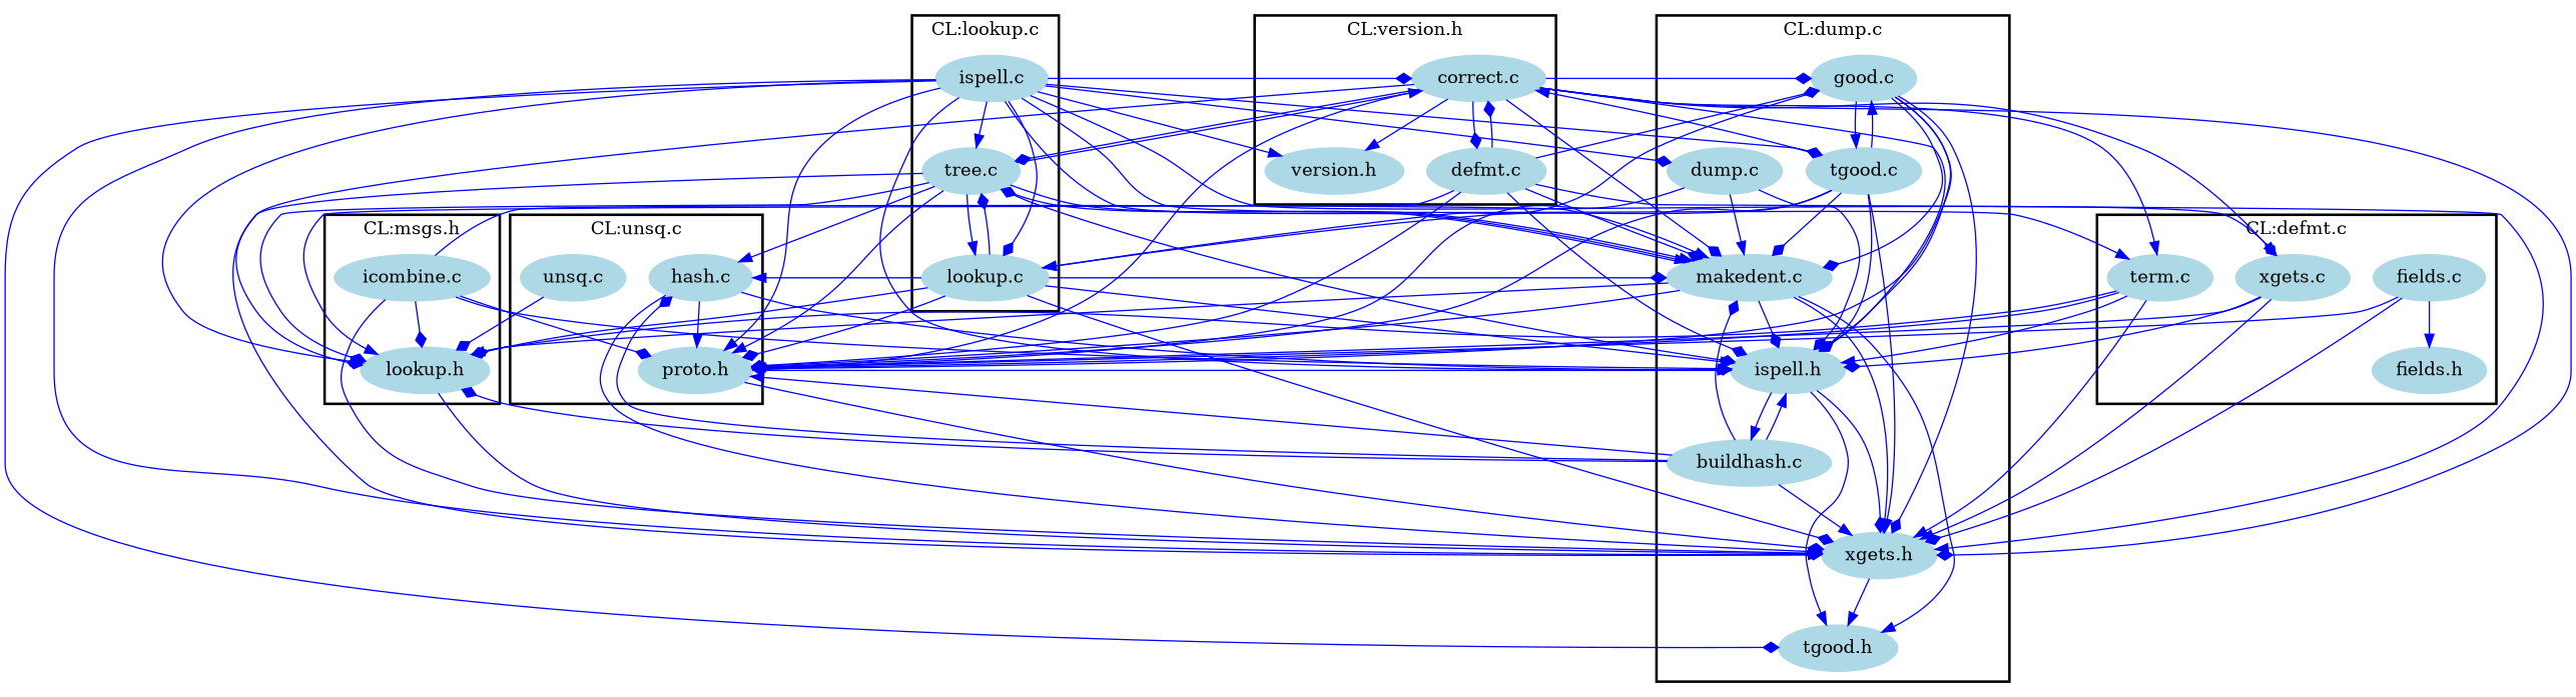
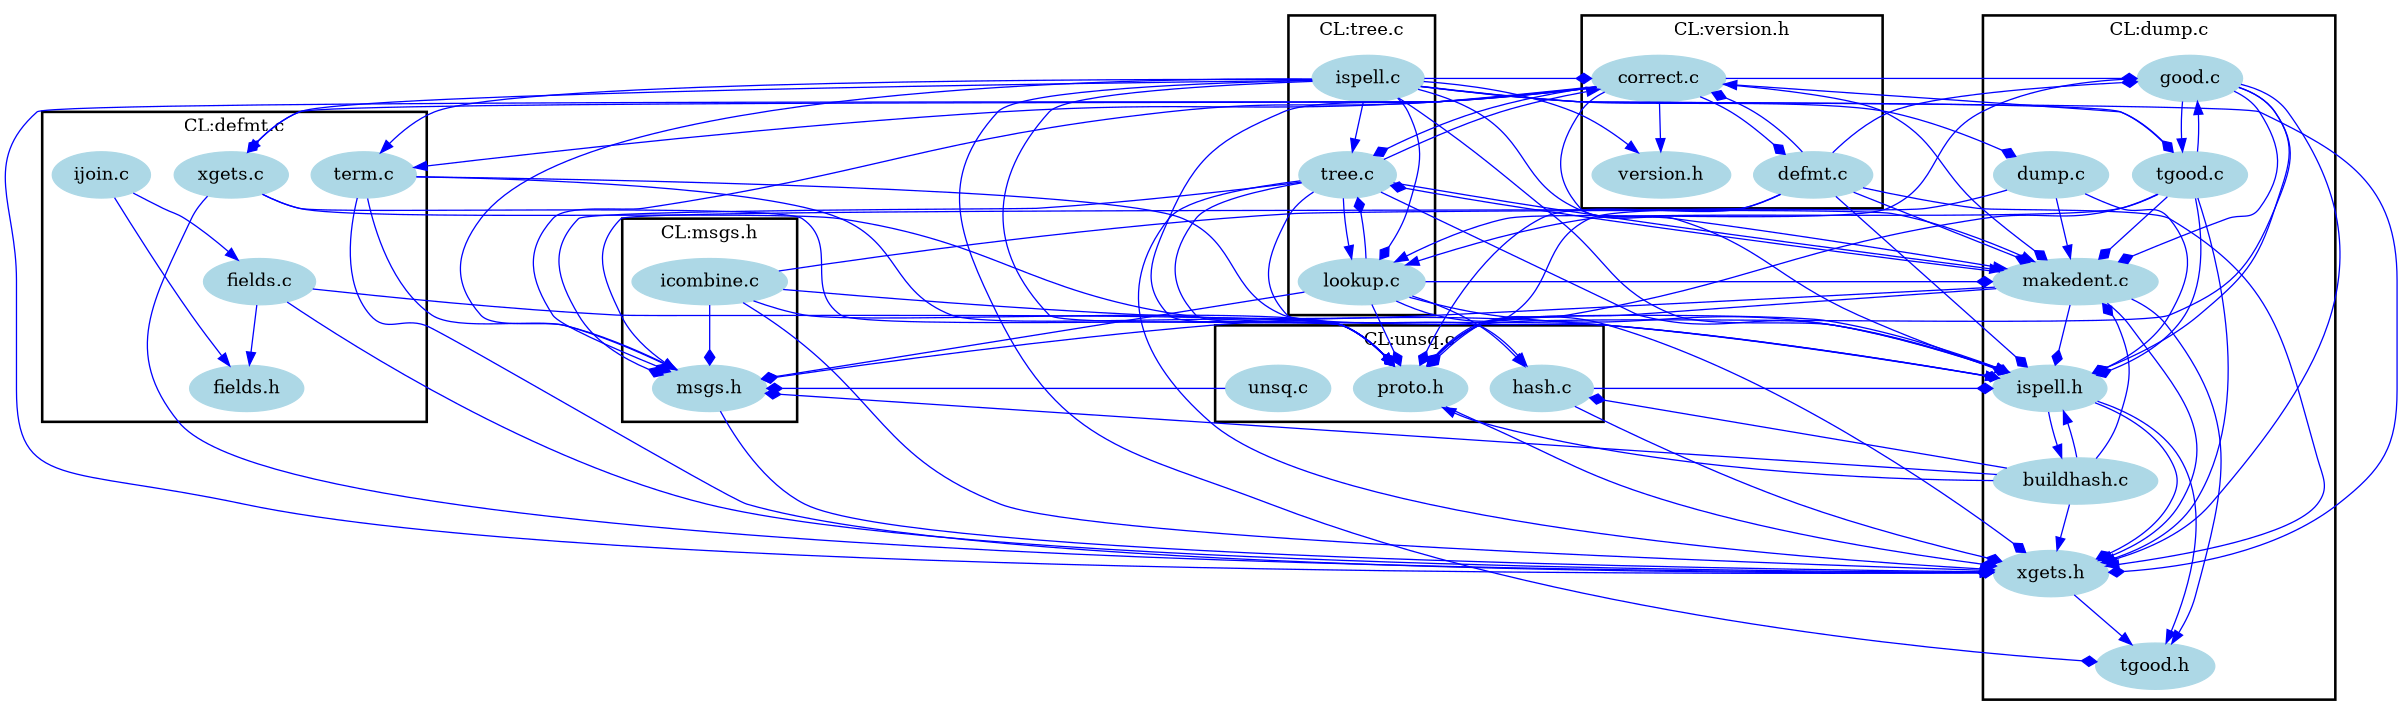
  digraph {
    node [color=lightblue fontcolor=black shape=ellipse style=filled]
    edge [arrowhead=diamond color=blue font=6]
-   n1 [label="lookup.h"]
+   n1 [label="msgs.h"]
    n2 [label="icombine.c"]
    n3 [label="tree.c"]
    n4 [label="ispell.c"]
    n5 [label="lookup.c"]
    n6 [label="version.h"]
    n7 [label="defmt.c"]
    n8 [label="correct.c"]
    n9 [label="dump.c"]
    n10 [label="makedent.c"]
    n11 [label="tgood.h"]
    n12 [label="good.c"]
    n13 [label="tgood.c"]
    n14 [label="ispell.h"]
    n15 [label="xgets.h"]
    n16 [label="buildhash.c"]
    n17 [label="unsq.c"]
    n18 [label="hash.c"]
    n19 [label="proto.h"]
    n20 [label="xgets.c"]
    n21 [label="term.c"]
    n22 [label="fields.c"]
    n23 [label="fields.h"]
+   n24 [label="ijoin.c"]
    subgraph cluster_1 {
      color=black
      label="CL:msgs.h"
      style=bold
      n1
      n2
    }
    subgraph cluster_2 {
      color=black
-     label="CL:lookup.c"
+     label="CL:tree.c"
      style=bold
      n3
      n4
      n5
    }
    subgraph cluster_3 {
      color=black
      label="CL:version.h"
      style=bold
      n6
      n7
      n8
    }
    subgraph cluster_4 {
      color=black
      label="CL:dump.c"
      style=bold
      n9
      n10
      n11
      n12
      n13
      n14
      n15
      n16
    }
    subgraph cluster_5 {
      color=black
      label="CL:unsq.c"
      style=bold
      n17
      n18
      n19
    }
    subgraph cluster_6 {
      color=black
      label="CL:defmt.c"
      style=bold
      n20
      n21
      n22
      n23
+     n24
    }
    n1 -> n15 [arrowhead=normal]
    n2 -> n1
    n2 -> n10 [arrowhead=normal]
    n2 -> n14 [arrowhead=normal]
    n2 -> n15 [arrowhead=normal]
    n2 -> n19
    n3 -> n1
    n3 -> n5 [arrowhead=normal]
    n3 -> n8 [arrowhead=normal]
    n3 -> n10 [arrowhead=normal]
    n3 -> n14
    n3 -> n15 [arrowhead=normal]
    n3 -> n18 [arrowhead=normal]
    n3 -> n19 [arrowhead=normal]
    n4 -> n1 [arrowhead=normal]
    n4 -> n3 [arrowhead=normal]
    n4 -> n5
    n4 -> n6 [arrowhead=normal]
    n4 -> n8
    n4 -> n9
    n4 -> n10 [arrowhead=normal]
    n4 -> n11
    n4 -> n13
    n4 -> n14 [arrowhead=normal]
    n4 -> n15
    n4 -> n19 [arrowhead=normal]
    n4 -> n20 [arrowhead=normal]
    n4 -> n21 [arrowhead=normal]
    n5 -> n1
    n5 -> n3
    n5 -> n10
    n5 -> n14 [arrowhead=normal]
    n5 -> n15
    n5 -> n18 [arrowhead=normal]
    n5 -> n19
    n7 -> n1 [arrowhead=normal]
    n7 -> n8
    n7 -> n10
    n7 -> n12
    n7 -> n14
    n7 -> n15 [arrowhead=normal]
    n7 -> n19
    n8 -> n1
    n8 -> n3
    n8 -> n6 [arrowhead=normal]
    n8 -> n7
    n8 -> n10
    n8 -> n12
    n8 -> n14
    n8 -> n15
    n8 -> n19
    n8 -> n20
    n8 -> n21 [arrowhead=normal]
    n9 -> n10 [arrowhead=normal]
    n9 -> n14
    n9 -> n19
    n10 -> n1
    n10 -> n3
    n10 -> n11 [arrowhead=normal]
    n10 -> n14
    n10 -> n15 [arrowhead=normal]
    n10 -> n19
    n12 -> n5 [arrowhead=normal]
    n12 -> n10
    n12 -> n13 [arrowhead=normal]
    n12 -> n14
    n12 -> n15
    n12 -> n19
    n13 -> n5 [arrowhead=normal]
    n13 -> n8 [arrowhead=normal]
    n13 -> n10
    n13 -> n12 [arrowhead=normal]
    n13 -> n14
    n13 -> n15 [arrowhead=normal]
    n13 -> n19
    n14 -> n11 [arrowhead=normal]
    n14 -> n15
    n14 -> n16 [arrowhead=normal]
    n15 -> n11 [arrowhead=normal]
    n16 -> n1
    n16 -> n10
    n16 -> n14 [arrowhead=normal]
    n16 -> n15 [arrowhead=normal]
    n16 -> n18
    n16 -> n19 [arrowhead=normal]
    n17 -> n1
    n18 -> n14
    n18 -> n15
-   n18 -> n19 [arrowhead=normal]
    n19 -> n14 [arrowhead=normal]
    n19 -> n15
    n20 -> n14
    n20 -> n15 [arrowhead=normal]
    n20 -> n19 [arrowhead=normal]
    n21 -> n1 [arrowhead=normal]
    n21 -> n14 [arrowhead=normal]
    n21 -> n15 [arrowhead=normal]
    n21 -> n19
    n22 -> n15
    n22 -> n19
    n22 -> n23 [arrowhead=normal]
+   n24 -> n22 [arrowhead=normal]
+   n24 -> n23 [arrowhead=normal]
  }
